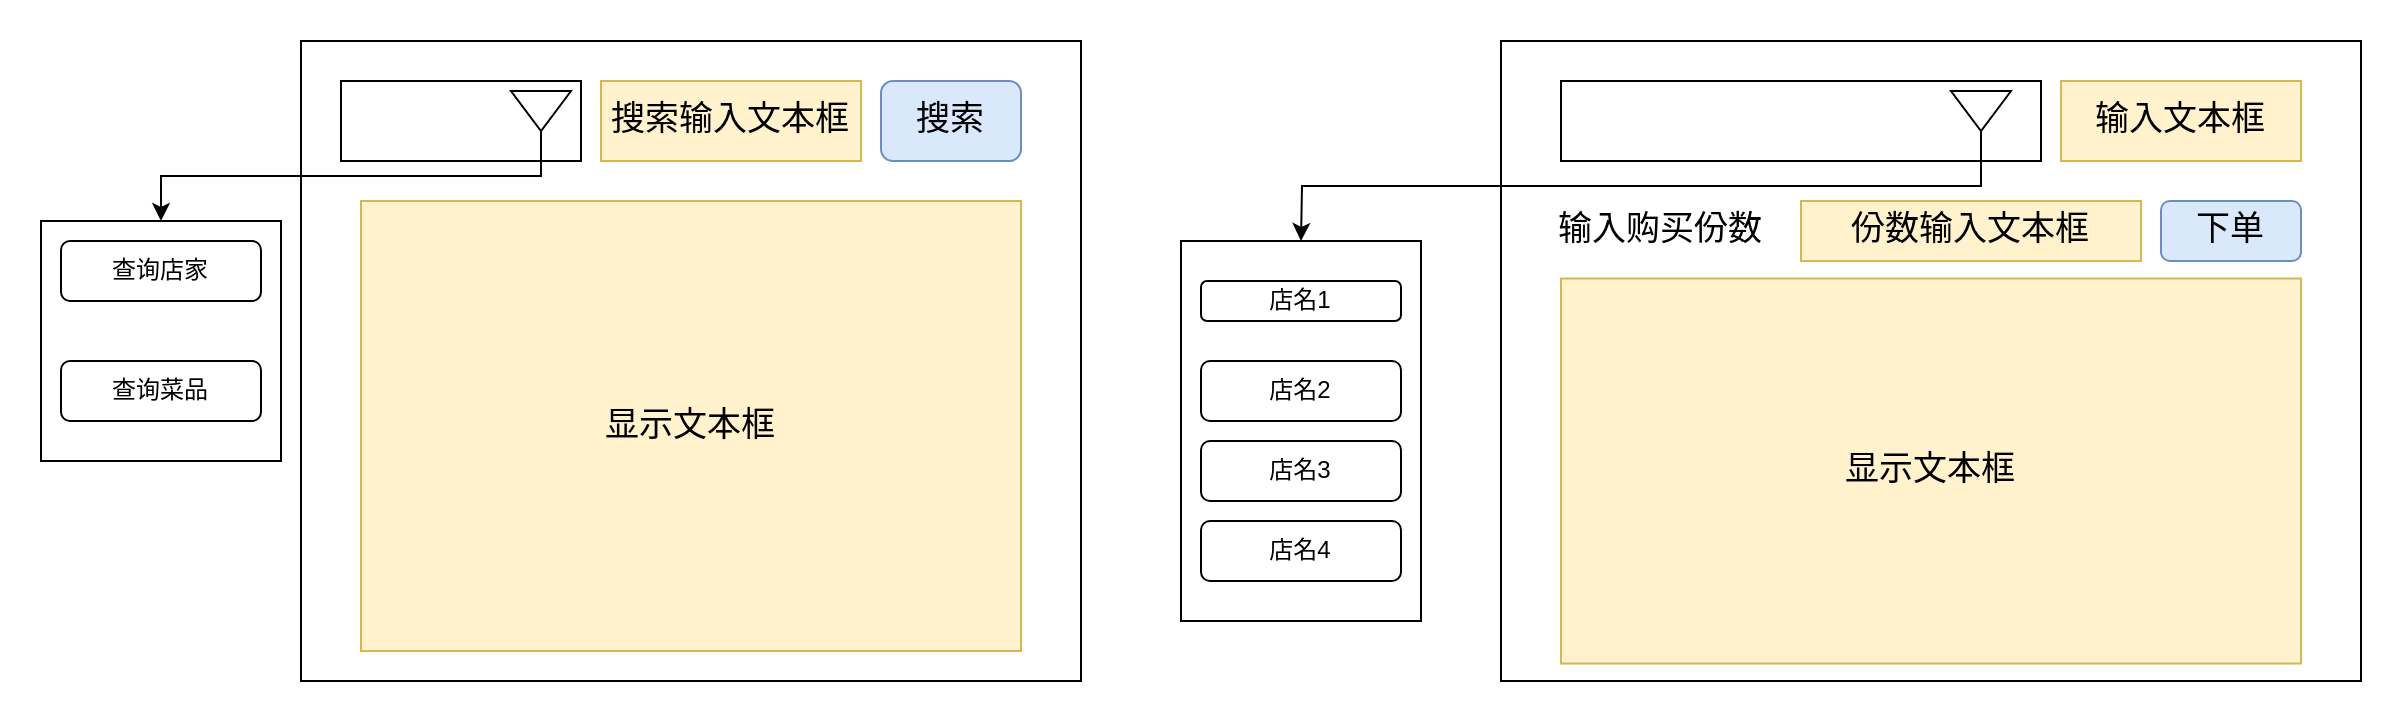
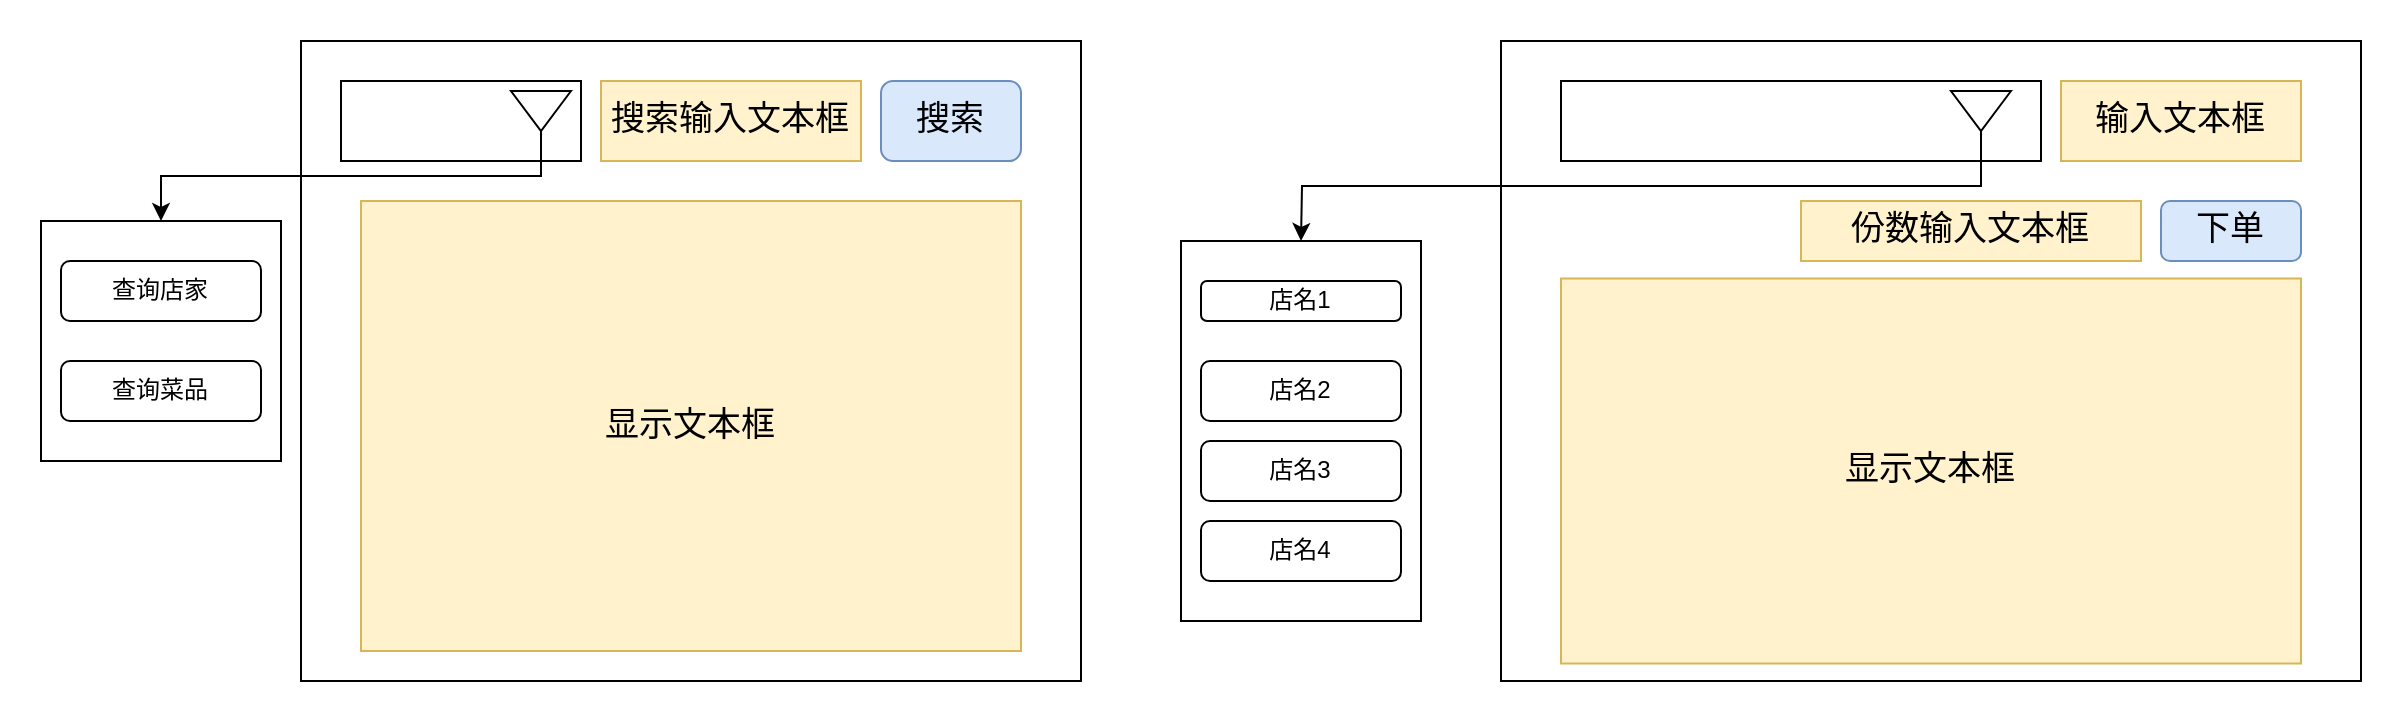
  <mxCell id="0" />
  <mxCell id="1" parent="0" />
  <mxCell id="2" value="" style="rounded=0;whiteSpace=wrap;html=1;" parent="1" vertex="1"><mxGeometry x="150" y="20" width="390" height="320" as="geometry" /></mxCell>
  <mxCell id="3" value="" style="rounded=0;whiteSpace=wrap;html=1;" parent="1" vertex="1"><mxGeometry x="170" y="40" width="120" height="40" as="geometry" /></mxCell>
  <mxCell id="4" style="edgeStyle=orthogonalEdgeStyle;rounded=0;orthogonalLoop=1;jettySize=auto;html=1;exitX=1;exitY=0.5;exitDx=0;exitDy=0;" parent="1" source="5" target="6" edge="1"><mxGeometry relative="1" as="geometry"><mxPoint x="90" y="120" as="targetPoint" /></mxGeometry></mxCell>
  <mxCell id="5" value="" style="triangle;whiteSpace=wrap;html=1;rotation=90;" parent="1" vertex="1"><mxGeometry x="260" y="40" width="20" height="30" as="geometry" /></mxCell>
  <mxCell id="6" value="" style="rounded=0;whiteSpace=wrap;html=1;" parent="1" vertex="1"><mxGeometry x="20" y="110" width="120" height="120" as="geometry" /></mxCell>
- <mxCell id="7" value="&lt;font style=&quot;vertical-align: inherit;&quot;&gt;&lt;font style=&quot;vertical-align: inherit;&quot;&gt;查询店家&lt;/font&gt;&lt;/font&gt;" style="rounded=1;whiteSpace=wrap;html=1;" parent="1" vertex="1"><mxGeometry x="30" y="120" width="100" height="30" as="geometry" /></mxCell>
+ <mxCell id="7" value="&lt;font style=&quot;vertical-align: inherit;&quot;&gt;&lt;font style=&quot;vertical-align: inherit;&quot;&gt;查询店家&lt;/font&gt;&lt;/font&gt;" style="rounded=1;whiteSpace=wrap;html=1;" parent="1" vertex="1"><mxGeometry x="30" y="130" width="100" height="30" as="geometry" /></mxCell>
  <mxCell id="8" value="&lt;font style=&quot;vertical-align: inherit;&quot;&gt;&lt;font style=&quot;vertical-align: inherit;&quot;&gt;查询菜品&lt;/font&gt;&lt;/font&gt;" style="rounded=1;whiteSpace=wrap;html=1;" parent="1" vertex="1"><mxGeometry x="30" y="180" width="100" height="30" as="geometry" /></mxCell>
  <mxCell id="9" value="&lt;font style=&quot;vertical-align: inherit;&quot;&gt;&lt;font style=&quot;vertical-align: inherit; font-size: 17px;&quot;&gt;搜索输入文本框&lt;/font&gt;&lt;/font&gt;" style="rounded=0;whiteSpace=wrap;html=1;fillColor=#fff2cc;strokeColor=#d6b656;" parent="1" vertex="1"><mxGeometry x="300" y="40" width="130" height="40" as="geometry" /></mxCell>
  <mxCell id="10" value="显示文本框" style="rounded=0;whiteSpace=wrap;html=1;fontSize=17;fillColor=#fff2cc;strokeColor=#d6b656;" parent="1" vertex="1"><mxGeometry x="180" y="100" width="330" height="225" as="geometry" /></mxCell>
  <mxCell id="11" value="" style="rounded=0;whiteSpace=wrap;html=1;" parent="1" vertex="1"><mxGeometry x="750" y="20" width="430" height="320" as="geometry" /></mxCell>
  <mxCell id="12" value="" style="rounded=0;whiteSpace=wrap;html=1;" parent="1" vertex="1"><mxGeometry x="780" y="40" width="240" height="40" as="geometry" /></mxCell>
  <mxCell id="13" style="edgeStyle=orthogonalEdgeStyle;rounded=0;orthogonalLoop=1;jettySize=auto;html=1;exitX=1;exitY=0.5;exitDx=0;exitDy=0;fontSize=17;" parent="1" source="14" edge="1"><mxGeometry relative="1" as="geometry"><mxPoint x="650" y="120" as="targetPoint" /></mxGeometry></mxCell>
  <mxCell id="14" value="" style="triangle;whiteSpace=wrap;html=1;rotation=90;" parent="1" vertex="1"><mxGeometry x="980" y="40" width="20" height="30" as="geometry" /></mxCell>
  <mxCell id="15" value="&lt;font style=&quot;vertical-align: inherit;&quot;&gt;&lt;font style=&quot;vertical-align: inherit; font-size: 17px;&quot;&gt;输入文本框&lt;/font&gt;&lt;/font&gt;" style="rounded=0;whiteSpace=wrap;html=1;fillColor=#fff2cc;strokeColor=#d6b656;" parent="1" vertex="1"><mxGeometry x="1030" y="40" width="120" height="40" as="geometry" /></mxCell>
  <mxCell id="16" value="显示文本框" style="rounded=0;whiteSpace=wrap;html=1;fontSize=17;fillColor=#fff2cc;strokeColor=#d6b656;" parent="1" vertex="1"><mxGeometry x="780" y="138.75" width="370" height="192.5" as="geometry" /></mxCell>
  <mxCell id="17" value="" style="rounded=0;whiteSpace=wrap;html=1;" parent="1" vertex="1"><mxGeometry x="590" y="120" width="120" height="190" as="geometry" /></mxCell>
  <mxCell id="18" value="&lt;font style=&quot;vertical-align: inherit;&quot;&gt;&lt;font style=&quot;vertical-align: inherit;&quot;&gt;店名1&lt;/font&gt;&lt;/font&gt;" style="rounded=1;whiteSpace=wrap;html=1;" parent="1" vertex="1"><mxGeometry x="600" y="140" width="100" height="20" as="geometry" /></mxCell>
  <mxCell id="19" value="店名2" style="rounded=1;whiteSpace=wrap;html=1;" parent="1" vertex="1"><mxGeometry x="600" y="180" width="100" height="30" as="geometry" /></mxCell>
  <mxCell id="20" value="店名3" style="rounded=1;whiteSpace=wrap;html=1;" parent="1" vertex="1"><mxGeometry x="600" y="220" width="100" height="30" as="geometry" /></mxCell>
  <mxCell id="21" value="店名4" style="rounded=1;whiteSpace=wrap;html=1;" parent="1" vertex="1"><mxGeometry x="600" y="260" width="100" height="30" as="geometry" /></mxCell>
- <mxCell id="22" value="&lt;font style=&quot;font-size: 17px;&quot;&gt;输入购买份数&lt;/font&gt;" style="text;html=1;strokeColor=none;fillColor=none;align=center;verticalAlign=middle;whiteSpace=wrap;rounded=0;" vertex="1" parent="1"><mxGeometry x="770" y="100" width="120" height="30" as="geometry" /></mxCell>
  <mxCell id="23" value="份数输入文本框" style="rounded=0;whiteSpace=wrap;html=1;fontSize=17;fillColor=#fff2cc;strokeColor=#d6b656;" vertex="1" parent="1"><mxGeometry x="900" y="100" width="170" height="30" as="geometry" /></mxCell>
  <mxCell id="24" value="下单" style="rounded=1;whiteSpace=wrap;html=1;fontSize=17;fillColor=#dae8fc;strokeColor=#6c8ebf;" vertex="1" parent="1"><mxGeometry x="1080" y="100" width="70" height="30" as="geometry" /></mxCell>
  <mxCell id="25" value="搜索" style="rounded=1;whiteSpace=wrap;html=1;fontSize=17;fillColor=#dae8fc;strokeColor=#6c8ebf;" vertex="1" parent="1"><mxGeometry x="440" y="40" width="70" height="40" as="geometry" /></mxCell>
